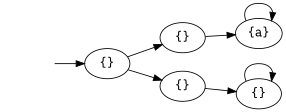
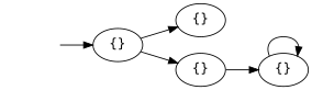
  digraph {
    rankdir=LR
    _init [style=invis]
    n2 [label="{}"]
    n3 [label="{}"]
    n4 [label="{}"]
-   n5 [label="{a}"]
    n6 [label="{}"]
    _init -> n2
    n2 -> n3
    n2 -> n4
-   n3 -> n5
    n4 -> n6
-   n5 -> n5
    n6 -> n6
  }
